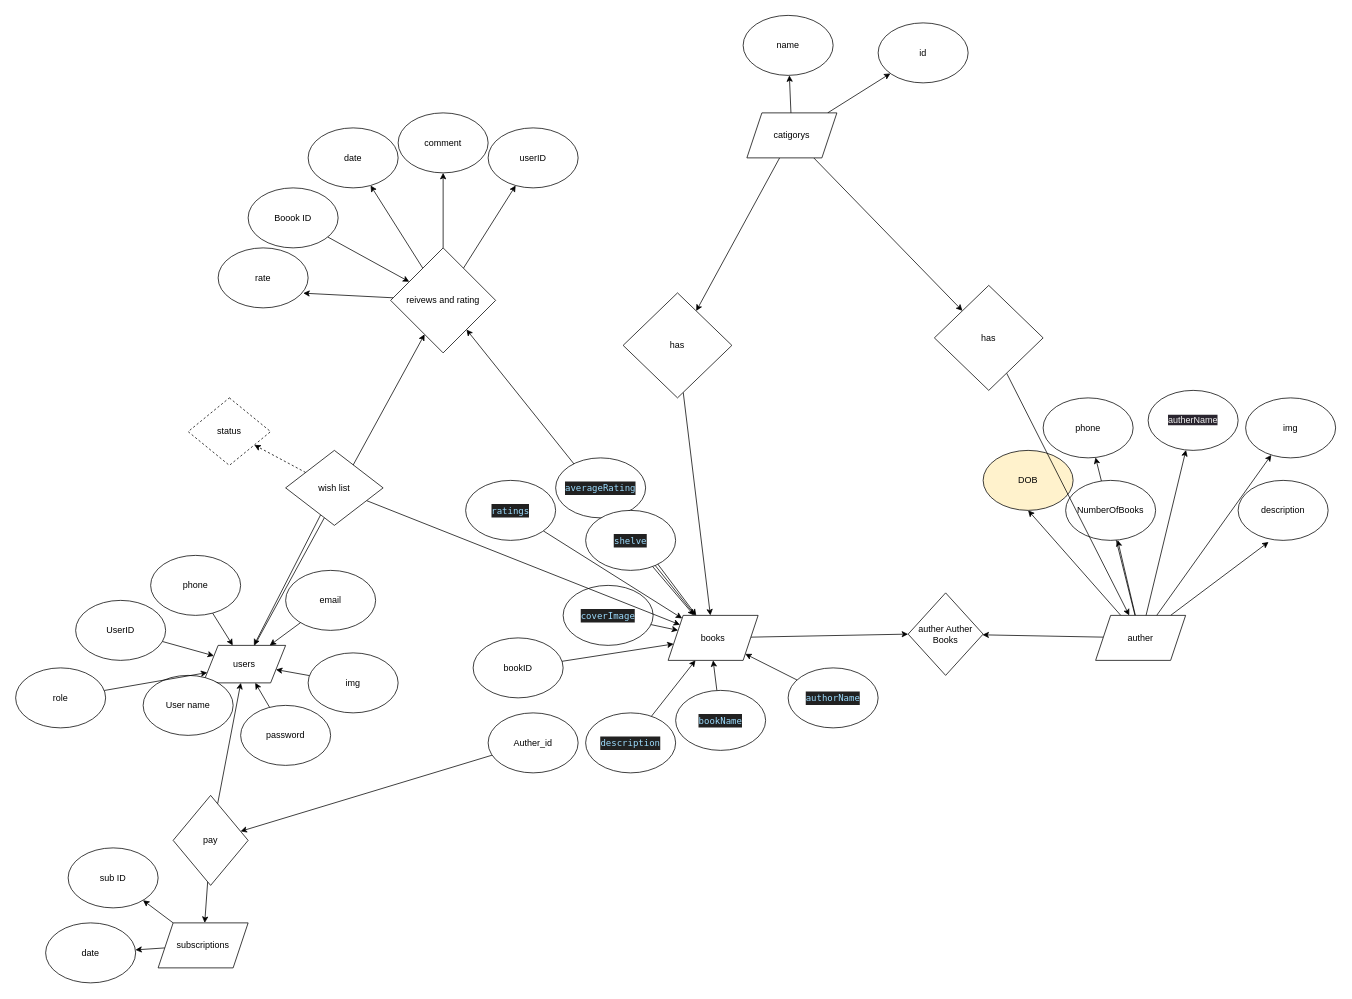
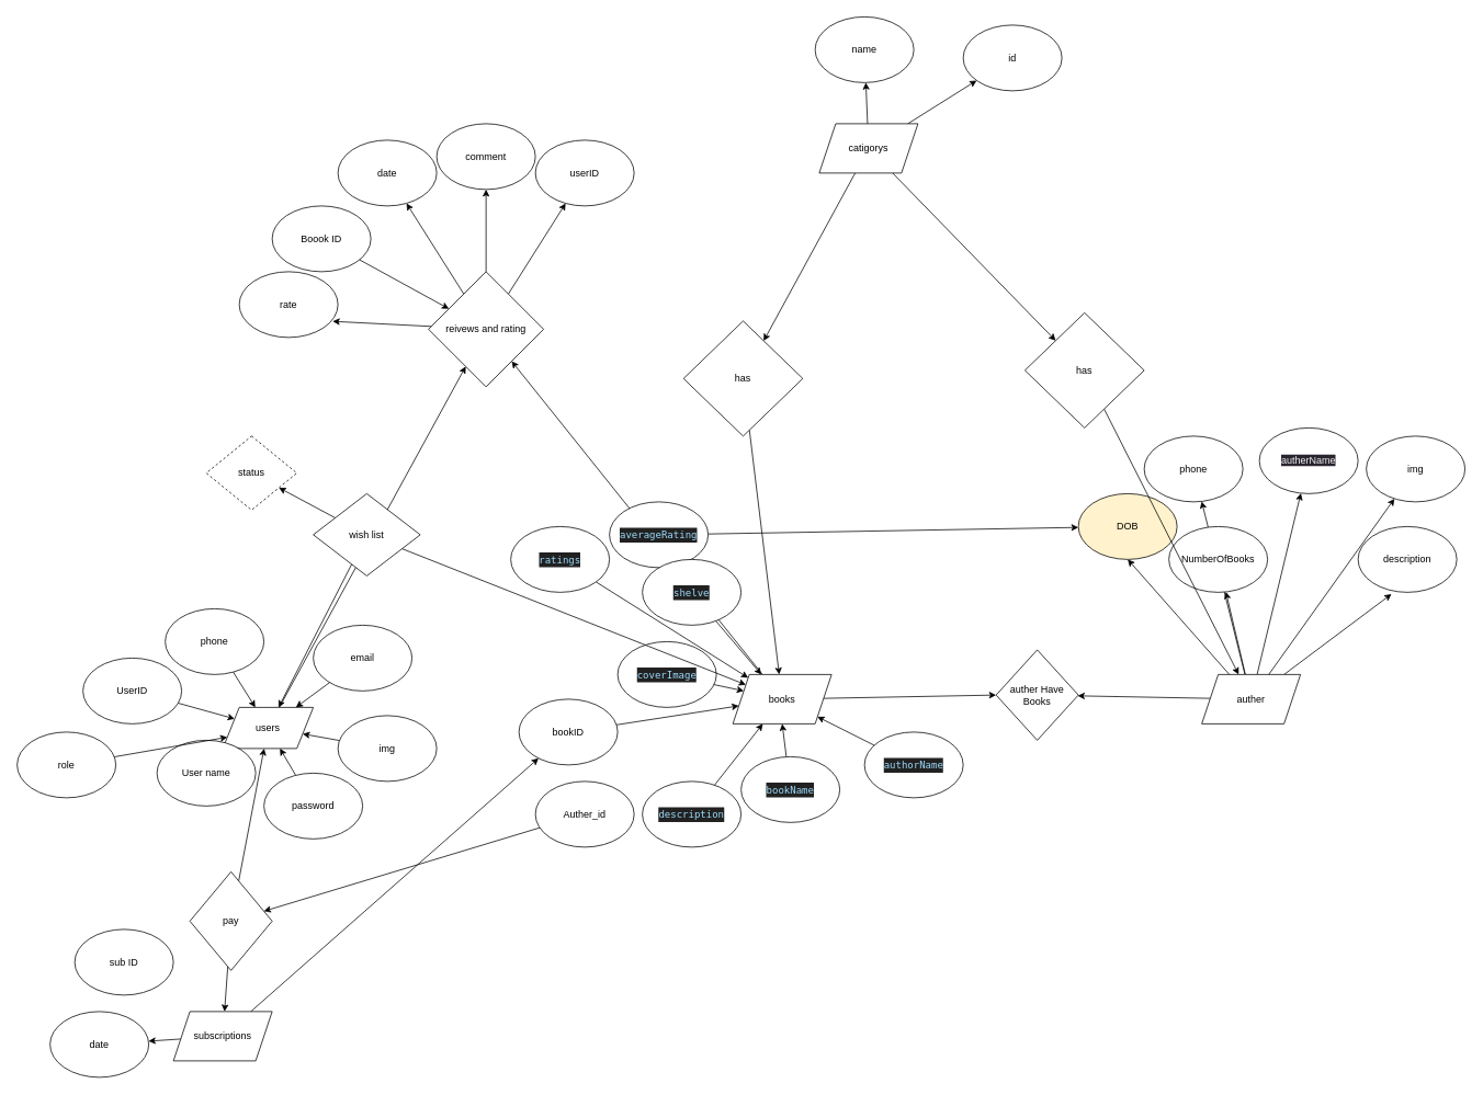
  <mxCell id="0" />
  <mxCell id="1" parent="0" />
  <mxCell id="2" style="edgeStyle=none;html=1;" edge="1" parent="1" source="3" target="74"><mxGeometry relative="1" as="geometry" /></mxCell>
  <mxCell id="3" value="users" style="shape=parallelogram;perimeter=parallelogramPerimeter;whiteSpace=wrap;html=1;fixedSize=1;size=20;" vertex="1" parent="1"><mxGeometry x="270" y="860" width="110" height="50" as="geometry" /></mxCell>
  <mxCell id="4" style="edgeStyle=none;html=1;" edge="1" parent="1" source="5" target="3"><mxGeometry relative="1" as="geometry" /></mxCell>
  <mxCell id="5" value="User name" style="ellipse;whiteSpace=wrap;html=1;" vertex="1" parent="1"><mxGeometry x="190" y="900" width="120" height="80" as="geometry" /></mxCell>
  <mxCell id="6" style="edgeStyle=none;html=1;" edge="1" parent="1" source="7" target="3"><mxGeometry relative="1" as="geometry" /></mxCell>
  <mxCell id="7" value="password" style="ellipse;whiteSpace=wrap;html=1;" vertex="1" parent="1"><mxGeometry x="320" y="940" width="120" height="80" as="geometry" /></mxCell>
  <mxCell id="8" style="edgeStyle=none;html=1;" edge="1" parent="1" source="9" target="3"><mxGeometry relative="1" as="geometry" /></mxCell>
  <mxCell id="9" value="img" style="ellipse;whiteSpace=wrap;html=1;" vertex="1" parent="1"><mxGeometry x="410" y="870" width="120" height="80" as="geometry" /></mxCell>
  <mxCell id="10" style="edgeStyle=none;html=1;" edge="1" parent="1" source="11" target="3"><mxGeometry relative="1" as="geometry" /></mxCell>
  <mxCell id="11" value="email" style="ellipse;whiteSpace=wrap;html=1;" vertex="1" parent="1"><mxGeometry x="380" y="760" width="120" height="80" as="geometry" /></mxCell>
  <mxCell id="12" style="edgeStyle=none;html=1;" edge="1" parent="1" source="13" target="3"><mxGeometry relative="1" as="geometry" /></mxCell>
  <mxCell id="13" value="phone" style="ellipse;whiteSpace=wrap;html=1;" vertex="1" parent="1"><mxGeometry x="200" width="120" height="80" as="geometry" y="740" /></mxCell>
  <mxCell id="14" style="edgeStyle=none;html=1;entryX=0;entryY=0.5;entryDx=0;entryDy=0;" edge="1" parent="1" source="16" target="53"><mxGeometry relative="1" as="geometry" /></mxCell>
  <mxCell id="15" style="edgeStyle=none;html=1;" edge="1" parent="1" source="16" target="74"><mxGeometry relative="1" as="geometry" /></mxCell>
  <mxCell id="16" value="books" style="shape=parallelogram;perimeter=parallelogramPerimeter;whiteSpace=wrap;html=1;fixedSize=1;" vertex="1" parent="1"><mxGeometry x="890" y="820" width="120" height="60" as="geometry" /></mxCell>
  <mxCell id="17" style="edgeStyle=none;html=1;entryX=0.5;entryY=1;entryDx=0;entryDy=0;" edge="1" parent="1" source="18" target="16"><mxGeometry relative="1" as="geometry" /></mxCell>
  <mxCell id="18" value="&lt;div style=&quot;color: rgb(248, 248, 242); background-color: rgb(33, 33, 33); font-family: IBMPlexMono, monospace, &amp;quot;Droid Sans Fallback&amp;quot;, &amp;quot;Droid Sans Mono&amp;quot;, &amp;quot;monospace&amp;quot;, monospace; line-height: 18px;&quot;&gt;&lt;span style=&quot;color: #9cdcfe;&quot;&gt;bookName&lt;/span&gt;&lt;/div&gt;" style="ellipse;whiteSpace=wrap;html=1;" vertex="1" parent="1"><mxGeometry x="900" y="920" width="120" height="80" as="geometry" /></mxCell>
  <mxCell id="19" style="edgeStyle=none;html=1;" edge="1" parent="1" source="20" target="16"><mxGeometry relative="1" as="geometry" /></mxCell>
  <mxCell id="20" value="&lt;div style=&quot;color: rgb(248, 248, 242); background-color: rgb(33, 33, 33); font-family: IBMPlexMono, monospace, &amp;quot;Droid Sans Fallback&amp;quot;, &amp;quot;Droid Sans Mono&amp;quot;, &amp;quot;monospace&amp;quot;, monospace; line-height: 18px;&quot;&gt;&lt;span style=&quot;color: #9cdcfe;&quot;&gt;authorName&lt;/span&gt;&lt;/div&gt;" style="ellipse;whiteSpace=wrap;html=1;" vertex="1" parent="1"><mxGeometry x="1050" y="890" width="120" height="80" as="geometry" /></mxCell>
- <mxCell id="21" style="edgeStyle=none;html=1;" edge="1" parent="1" source="22" target="16"><mxGeometry relative="1" as="geometry" /></mxCell>
+ <mxCell id="21" style="edgeStyle=none;html=1;" edge="1" parent="1" source="22" target="51"><mxGeometry relative="1" as="geometry" /></mxCell>
  <mxCell id="22" value="&lt;div style=&quot;color: rgb(248, 248, 242); background-color: rgb(33, 33, 33); font-family: IBMPlexMono, monospace, &amp;quot;Droid Sans Fallback&amp;quot;, &amp;quot;Droid Sans Mono&amp;quot;, &amp;quot;monospace&amp;quot;, monospace; line-height: 18px;&quot;&gt;&lt;span style=&quot;color: #9cdcfe;&quot;&gt;averageRating&lt;/span&gt;&lt;/div&gt;" style="ellipse;whiteSpace=wrap;html=1;" vertex="1" parent="1"><mxGeometry x="740" y="610" width="120" height="80" as="geometry" /></mxCell>
  <mxCell id="23" style="edgeStyle=none;html=1;" edge="1" parent="1" source="24" target="16"><mxGeometry relative="1" as="geometry" /></mxCell>
  <mxCell id="24" value="&lt;div style=&quot;color: rgb(248, 248, 242); background-color: rgb(33, 33, 33); font-family: IBMPlexMono, monospace, &amp;quot;Droid Sans Fallback&amp;quot;, &amp;quot;Droid Sans Mono&amp;quot;, &amp;quot;monospace&amp;quot;, monospace; line-height: 18px;&quot;&gt;&lt;div style=&quot;line-height: 18px;&quot;&gt;&lt;span style=&quot;color: #9cdcfe;&quot;&gt;ratings&lt;/span&gt;&lt;/div&gt;&lt;/div&gt;" style="ellipse;whiteSpace=wrap;html=1;" vertex="1" parent="1"><mxGeometry x="620" y="640" width="120" height="80" as="geometry" /></mxCell>
  <mxCell id="25" style="edgeStyle=none;html=1;" edge="1" parent="1" source="26" target="16"><mxGeometry relative="1" as="geometry" /></mxCell>
  <mxCell id="26" value="&lt;div style=&quot;color: rgb(248, 248, 242); background-color: rgb(33, 33, 33); font-family: IBMPlexMono, monospace, &amp;quot;Droid Sans Fallback&amp;quot;, &amp;quot;Droid Sans Mono&amp;quot;, &amp;quot;monospace&amp;quot;, monospace; font-weight: normal; font-size: 12px; line-height: 18px;&quot;&gt;&lt;div&gt;&lt;span style=&quot;color: #9cdcfe;&quot;&gt;description&lt;/span&gt;&lt;/div&gt;&lt;/div&gt;" style="ellipse;whiteSpace=wrap;html=1;" vertex="1" parent="1"><mxGeometry x="780" y="950" width="120" height="80" as="geometry" /></mxCell>
  <mxCell id="27" style="edgeStyle=none;html=1;" edge="1" parent="1" source="28" target="16"><mxGeometry relative="1" as="geometry" /></mxCell>
  <mxCell id="28" value="&lt;div style=&quot;color: rgb(248, 248, 242); background-color: rgb(33, 33, 33); font-family: IBMPlexMono, monospace, &amp;quot;Droid Sans Fallback&amp;quot;, &amp;quot;Droid Sans Mono&amp;quot;, &amp;quot;monospace&amp;quot;, monospace; font-weight: normal; font-size: 12px; line-height: 18px;&quot;&gt;&lt;div&gt;&lt;span style=&quot;color: #9cdcfe;&quot;&gt;coverImage&lt;/span&gt;&lt;/div&gt;&lt;/div&gt;" style="ellipse;whiteSpace=wrap;html=1;" vertex="1" parent="1"><mxGeometry x="750" y="780" width="120" height="80" as="geometry" /></mxCell>
  <mxCell id="29" style="edgeStyle=none;html=1;" edge="1" parent="1" source="30" target="16"><mxGeometry relative="1" as="geometry" /></mxCell>
  <mxCell id="30" value="&lt;div style=&quot;color: rgb(248, 248, 242); background-color: rgb(33, 33, 33); font-family: IBMPlexMono, monospace, &amp;quot;Droid Sans Fallback&amp;quot;, &amp;quot;Droid Sans Mono&amp;quot;, &amp;quot;monospace&amp;quot;, monospace; font-weight: normal; font-size: 12px; line-height: 18px;&quot;&gt;&lt;div&gt;&lt;span style=&quot;color: #9cdcfe;&quot;&gt;shelve&lt;/span&gt;&lt;/div&gt;&lt;/div&gt;" style="ellipse;whiteSpace=wrap;html=1;" vertex="1" parent="1"><mxGeometry x="780" y="680" width="120" height="80" as="geometry" /></mxCell>
  <mxCell id="31" style="edgeStyle=none;html=1;" edge="1" parent="1" source="38" target="39"><mxGeometry relative="1" as="geometry" /></mxCell>
  <mxCell id="32" style="edgeStyle=none;html=1;" edge="1" parent="1" source="38" target="46"><mxGeometry relative="1" as="geometry" /></mxCell>
  <mxCell id="33" style="edgeStyle=none;html=1;" edge="1" parent="1" source="38" target="48"><mxGeometry relative="1" as="geometry" /></mxCell>
  <mxCell id="34" style="edgeStyle=none;html=1;" edge="1" parent="1" source="38" target="47"><mxGeometry relative="1" as="geometry" /></mxCell>
  <mxCell id="35" style="edgeStyle=none;html=1;entryX=0.5;entryY=1;entryDx=0;entryDy=0;" edge="1" parent="1" source="38" target="51"><mxGeometry relative="1" as="geometry" /></mxCell>
  <mxCell id="36" style="edgeStyle=none;html=1;entryX=0.338;entryY=1.027;entryDx=0;entryDy=0;entryPerimeter=0;" edge="1" parent="1" source="38" target="52"><mxGeometry relative="1" as="geometry" /></mxCell>
  <mxCell id="37" style="edgeStyle=none;html=1;" edge="1" parent="1" source="38" target="53"><mxGeometry relative="1" as="geometry" /></mxCell>
  <mxCell id="38" value="auther" style="shape=parallelogram;perimeter=parallelogramPerimeter;whiteSpace=wrap;html=1;fixedSize=1;" vertex="1" parent="1"><mxGeometry x="1460" y="820" width="120" height="60" as="geometry" /></mxCell>
  <mxCell id="39" value="&lt;span style=&quot;color: rgb(240, 240, 240); font-family: Helvetica; font-size: 12px; font-style: normal; font-variant-ligatures: normal; font-variant-caps: normal; font-weight: 400; letter-spacing: normal; orphans: 2; text-align: center; text-indent: 0px; text-transform: none; widows: 2; word-spacing: 0px; -webkit-text-stroke-width: 0px; background-color: rgb(42, 37, 47); text-decoration-thickness: initial; text-decoration-style: initial; text-decoration-color: initial; float: none; display: inline !important;&quot;&gt;autherName&lt;/span&gt;" style="ellipse;whiteSpace=wrap;html=1;" vertex="1" parent="1"><mxGeometry x="1530" y="520" width="120" height="80" as="geometry" /></mxCell>
  <mxCell id="40" style="edgeStyle=none;html=1;" edge="1" parent="1" source="41" target="3"><mxGeometry relative="1" as="geometry" /></mxCell>
  <mxCell id="41" value="UserID" style="ellipse;whiteSpace=wrap;html=1;" vertex="1" parent="1"><mxGeometry x="100" y="800" width="120" height="80" as="geometry" /></mxCell>
  <mxCell id="42" style="edgeStyle=none;html=1;" edge="1" parent="1" source="43" target="16"><mxGeometry relative="1" as="geometry" /></mxCell>
  <mxCell id="43" value="bookID" style="ellipse;whiteSpace=wrap;html=1;" vertex="1" parent="1"><mxGeometry x="630" y="850" width="120" height="80" as="geometry" /></mxCell>
  <mxCell id="44" style="edgeStyle=none;html=1;" edge="1" parent="1" source="45" target="86"><mxGeometry relative="1" as="geometry" /></mxCell>
  <mxCell id="45" value="Auther_id" style="ellipse;whiteSpace=wrap;html=1;" vertex="1" parent="1"><mxGeometry x="650" y="950" width="120" height="80" as="geometry" /></mxCell>
  <mxCell id="46" value="NumberOfBooks" style="ellipse;whiteSpace=wrap;html=1;" vertex="1" parent="1"><mxGeometry x="1420" y="640" width="120" height="80" as="geometry" /></mxCell>
  <mxCell id="47" value="phone" style="ellipse;whiteSpace=wrap;html=1;" vertex="1" parent="1"><mxGeometry x="1390" y="530" width="120" height="80" as="geometry" /></mxCell>
  <mxCell id="48" value="img" style="ellipse;whiteSpace=wrap;html=1;" vertex="1" parent="1"><mxGeometry x="1660" y="530" width="120" height="80" as="geometry" /></mxCell>
  <mxCell id="49" style="edgeStyle=none;html=1;entryX=0;entryY=0.75;entryDx=0;entryDy=0;" edge="1" parent="1" source="50" target="3"><mxGeometry relative="1" as="geometry" /></mxCell>
  <mxCell id="50" value="role" style="ellipse;whiteSpace=wrap;html=1;" vertex="1" parent="1"><mxGeometry x="20" y="890" width="120" height="80" as="geometry" /></mxCell>
  <mxCell id="51" value="DOB" style="ellipse;whiteSpace=wrap;html=1;fillColor=#fff2cc;" vertex="1" parent="1"><mxGeometry x="1310" y="600" width="120" height="80" as="geometry" /></mxCell>
  <mxCell id="52" value="description" style="ellipse;whiteSpace=wrap;html=1;" vertex="1" parent="1"><mxGeometry x="1650" y="640" width="120" height="80" as="geometry" /></mxCell>
- <mxCell id="53" value="auther Auther Books" style="rhombus;whiteSpace=wrap;html=1;" vertex="1" parent="1"><mxGeometry x="1210" y="790" width="100" height="110" as="geometry" /></mxCell>
+ <mxCell id="53" value="auther Have Books" style="rhombus;whiteSpace=wrap;html=1;" vertex="1" parent="1"><mxGeometry x="1210" y="790" width="100" height="110" as="geometry" /></mxCell>
  <mxCell id="54" style="edgeStyle=none;html=1;" edge="1" parent="1" source="58" target="60"><mxGeometry relative="1" as="geometry" /></mxCell>
  <mxCell id="55" style="edgeStyle=none;html=1;" edge="1" parent="1" source="58" target="59"><mxGeometry relative="1" as="geometry" /></mxCell>
  <mxCell id="56" style="edgeStyle=none;html=1;" edge="1" parent="1" source="58" target="62"><mxGeometry relative="1" as="geometry" /></mxCell>
  <mxCell id="57" style="edgeStyle=none;html=1;" edge="1" parent="1" source="58" target="68"><mxGeometry relative="1" as="geometry"><mxPoint x="929.037" y="405.864" as="targetPoint" /></mxGeometry></mxCell>
  <mxCell id="58" value="catigorys" style="shape=parallelogram;perimeter=parallelogramPerimeter;whiteSpace=wrap;html=1;fixedSize=1;" vertex="1" parent="1"><mxGeometry x="995" y="150" width="120" height="60" as="geometry" /></mxCell>
  <mxCell id="59" value="id" style="ellipse;whiteSpace=wrap;html=1;" vertex="1" parent="1"><mxGeometry x="1170" y="30" width="120" height="80" as="geometry" /></mxCell>
  <mxCell id="60" value="name" style="ellipse;whiteSpace=wrap;html=1;" vertex="1" parent="1"><mxGeometry x="990" y="20" width="120" height="80" as="geometry" /></mxCell>
  <mxCell id="61" style="edgeStyle=none;html=1;" edge="1" parent="1" source="62" target="38"><mxGeometry relative="1" as="geometry" /></mxCell>
  <mxCell id="62" value="has" style="rhombus;whiteSpace=wrap;html=1;" vertex="1" parent="1"><mxGeometry x="1245" y="380" width="145" height="140" as="geometry" /></mxCell>
  <mxCell id="63" style="edgeStyle=none;html=1;" edge="1" parent="1" source="68" target="16"><mxGeometry relative="1" as="geometry"><mxPoint x="914.511" y="486.241" as="sourcePoint" /></mxGeometry></mxCell>
  <mxCell id="64" style="edgeStyle=none;html=1;" edge="1" parent="1" source="67" target="16"><mxGeometry relative="1" as="geometry" /></mxCell>
  <mxCell id="65" style="edgeStyle=none;html=1;" edge="1" parent="1" source="67" target="3"><mxGeometry relative="1" as="geometry" /></mxCell>
- <mxCell id="66" style="edgeStyle=none;html=1;dashed=1;" edge="1" parent="1" source="67" target="69"><mxGeometry relative="1" as="geometry" /></mxCell>
+ <mxCell id="66" style="edgeStyle=none;html=1;" edge="1" parent="1" source="67" target="69"><mxGeometry relative="1" as="geometry" /></mxCell>
  <mxCell id="67" value="wish list" style="rhombus;whiteSpace=wrap;html=1;" vertex="1" parent="1"><mxGeometry x="380" y="600" width="130" height="100" as="geometry" /></mxCell>
  <mxCell id="68" value="has" style="rhombus;whiteSpace=wrap;html=1;" vertex="1" parent="1"><mxGeometry x="830" y="390" width="145" height="140" as="geometry" /></mxCell>
  <mxCell id="69" value="status" style="rhombus;whiteSpace=wrap;html=1;dashed=1;" vertex="1" parent="1"><mxGeometry x="250" y="530" width="110" height="90" as="geometry" /></mxCell>
  <mxCell id="70" style="edgeStyle=none;html=1;" edge="1" parent="1" source="74" target="75"><mxGeometry relative="1" as="geometry" /></mxCell>
  <mxCell id="71" style="edgeStyle=none;html=1;" edge="1" parent="1" source="74" target="76"><mxGeometry relative="1" as="geometry" /></mxCell>
  <mxCell id="72" style="edgeStyle=none;html=1;" edge="1" parent="1" source="74" target="77"><mxGeometry relative="1" as="geometry" /></mxCell>
  <mxCell id="73" style="edgeStyle=none;html=1;entryX=0.946;entryY=0.755;entryDx=0;entryDy=0;entryPerimeter=0;" edge="1" parent="1" source="74" target="80"><mxGeometry relative="1" as="geometry" /></mxCell>
  <mxCell id="74" value="reivews and rating" style="rhombus;whiteSpace=wrap;html=1;" vertex="1" parent="1"><mxGeometry x="520" y="330" width="140" height="140" as="geometry" /></mxCell>
  <mxCell id="75" value="comment" style="ellipse;whiteSpace=wrap;html=1;" vertex="1" parent="1"><mxGeometry x="530" y="150" width="120" height="80" as="geometry" /></mxCell>
  <mxCell id="76" value="userID" style="ellipse;whiteSpace=wrap;html=1;" vertex="1" parent="1"><mxGeometry x="650" y="170" width="120" height="80" as="geometry" /></mxCell>
  <mxCell id="77" value="date" style="ellipse;whiteSpace=wrap;html=1;" vertex="1" parent="1"><mxGeometry x="410" y="170" width="120" height="80" as="geometry" /></mxCell>
  <mxCell id="78" style="edgeStyle=none;html=1;" edge="1" parent="1" source="79" target="74"><mxGeometry relative="1" as="geometry" /></mxCell>
  <mxCell id="79" value="Boook ID" style="ellipse;whiteSpace=wrap;html=1;" vertex="1" parent="1"><mxGeometry x="330" y="250" width="120" height="80" as="geometry" /></mxCell>
  <mxCell id="80" value="rate" style="ellipse;whiteSpace=wrap;html=1;" vertex="1" parent="1"><mxGeometry x="290" y="330" width="120" height="80" as="geometry" /></mxCell>
- <mxCell id="81" style="edgeStyle=none;html=1;" edge="1" parent="1" source="83" target="87"><mxGeometry relative="1" as="geometry" /></mxCell>
+ <mxCell id="81" style="edgeStyle=none;html=1;" edge="1" parent="1" source="83" target="43"><mxGeometry relative="1" as="geometry" /></mxCell>
  <mxCell id="82" style="edgeStyle=none;html=1;" edge="1" parent="1" source="83" target="88"><mxGeometry relative="1" as="geometry" /></mxCell>
  <mxCell id="83" value="subscriptions" style="shape=parallelogram;perimeter=parallelogramPerimeter;whiteSpace=wrap;html=1;fixedSize=1;" vertex="1" parent="1"><mxGeometry x="210" y="1230" width="120" height="60" as="geometry" /></mxCell>
  <mxCell id="84" style="edgeStyle=none;html=1;" edge="1" parent="1" source="86" target="3"><mxGeometry relative="1" as="geometry" /></mxCell>
  <mxCell id="85" style="edgeStyle=none;html=1;" edge="1" parent="1" source="86" target="83"><mxGeometry relative="1" as="geometry" /></mxCell>
  <mxCell id="86" value="pay" style="rhombus;whiteSpace=wrap;html=1;" vertex="1" parent="1"><mxGeometry x="230" y="1060" width="100" height="120" as="geometry" /></mxCell>
  <mxCell id="87" value="sub ID" style="ellipse;whiteSpace=wrap;html=1;" vertex="1" parent="1"><mxGeometry x="90" y="1130" width="120" height="80" as="geometry" /></mxCell>
  <mxCell id="88" value="date" style="ellipse;whiteSpace=wrap;html=1;" vertex="1" parent="1"><mxGeometry x="60" y="1230" width="120" height="80" as="geometry" /></mxCell>
